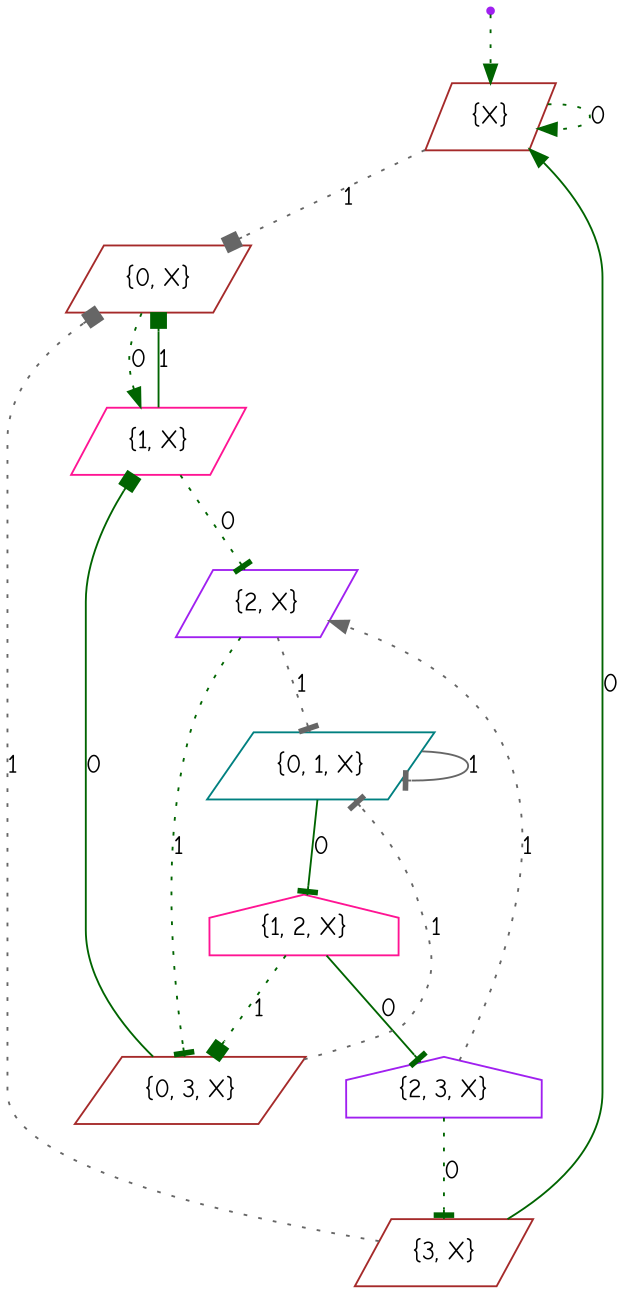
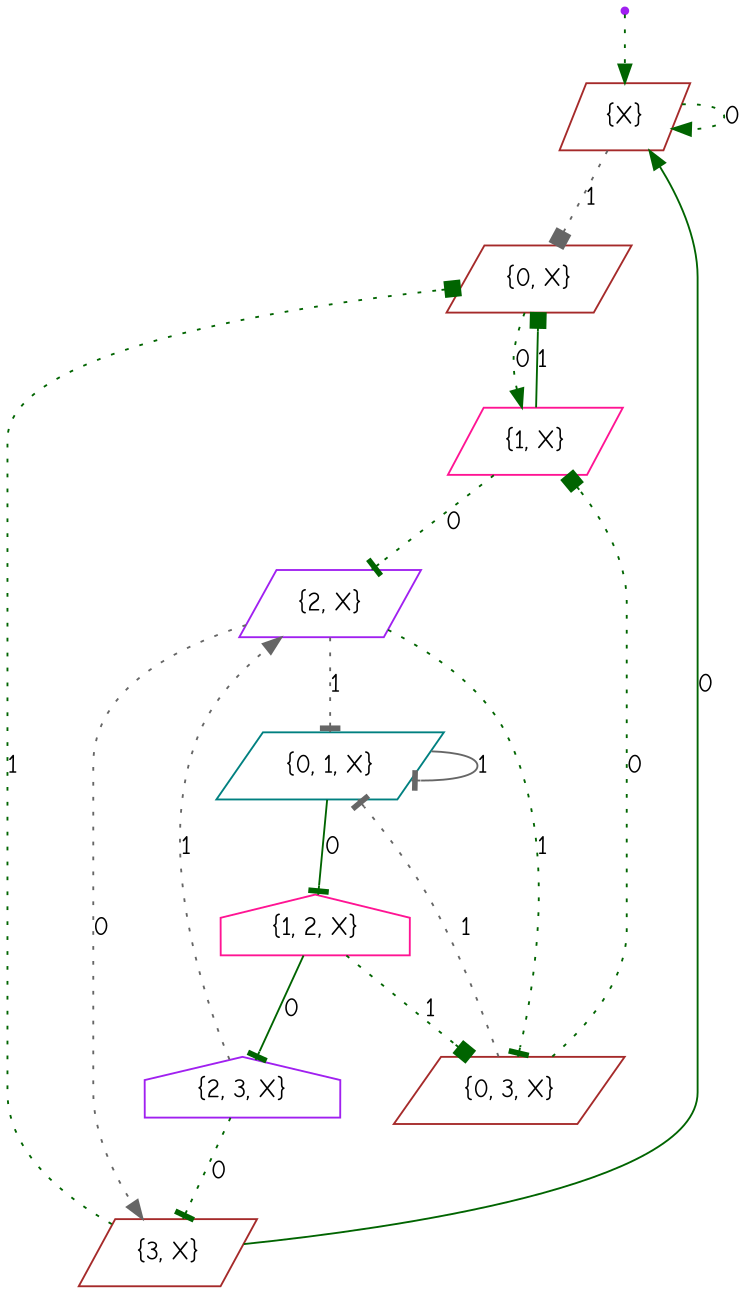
  digraph {
    fontname="Comic Neue"
    node [color=brown fontname="Comic Neue" shape=parallelogram]
    edge [arrowhead=tee color=darkgreen fontname="Comic Neue" style=dotted]
    __init [color=purple shape=point]
    "{X}"
    "{0, X}"
    "{1, X}" [color=deeppink]
    "{2, X}" [color=purple]
    "{0, 1, X}" [color=teal]
    "{1, 2, X}" [color=deeppink shape=house]
    "{3, X}"
    "{0, 3, X}"
    "{2, 3, X}" [color=purple shape=house]
    __init -> "{X}" [arrowhead=normal]
    "{X}" -> "{X}" [arrowhead=normal label=0]
    "{X}" -> "{0, X}" [arrowhead=box color=gray40 label=1]
    "{0, X}" -> "{1, X}" [arrowhead=normal label=0]
    "{1, X}" -> "{0, X}" [arrowhead=box label=1 style=solid]
    "{1, X}" -> "{2, X}" [label=0]
    "{2, X}" -> "{0, 1, X}" [color=gray40 label=1]
+   "{2, X}" -> "{3, X}" [arrowhead=normal color=gray40 label=0]
    "{2, X}" -> "{0, 3, X}" [label=1]
    "{0, 1, X}" -> "{0, 1, X}" [color=gray40 label=1 style=solid]
    "{0, 1, X}" -> "{1, 2, X}" [label=0 style=solid]
    "{1, 2, X}" -> "{0, 3, X}" [arrowhead=box label=1]
    "{1, 2, X}" -> "{2, 3, X}" [label=0 style=solid]
    "{3, X}" -> "{X}" [arrowhead=normal label=0 style=solid]
-   "{3, X}" -> "{0, X}" [arrowhead=box color=gray40 label=1]
-   "{0, 3, X}" -> "{1, X}" [arrowhead=box label=0 style=solid]
+   "{3, X}" -> "{0, X}" [arrowhead=box label=1]
+   "{0, 3, X}" -> "{1, X}" [arrowhead=box label=0]
    "{0, 3, X}" -> "{0, 1, X}" [color=gray40 label=1]
    "{2, 3, X}" -> "{2, X}" [arrowhead=normal color=gray40 label=1]
    "{2, 3, X}" -> "{3, X}" [label=0]
  }
